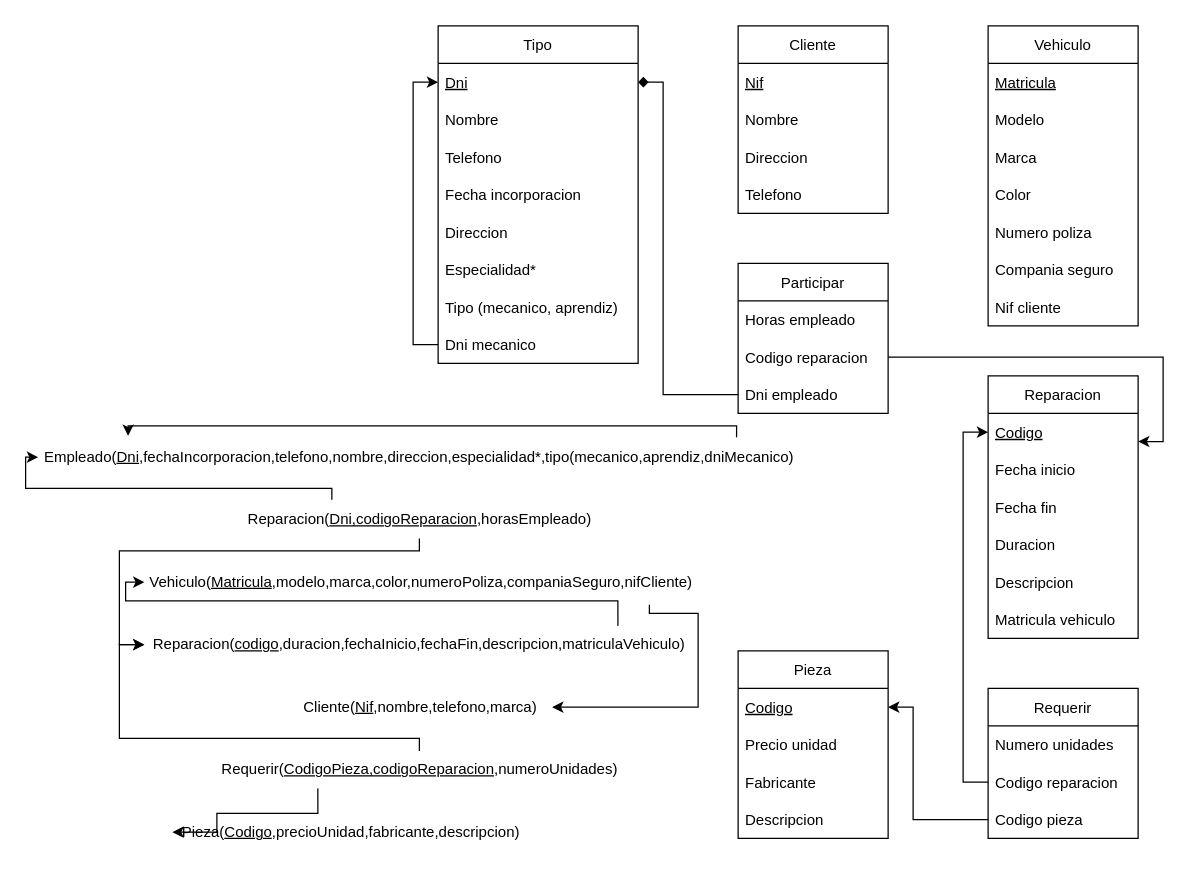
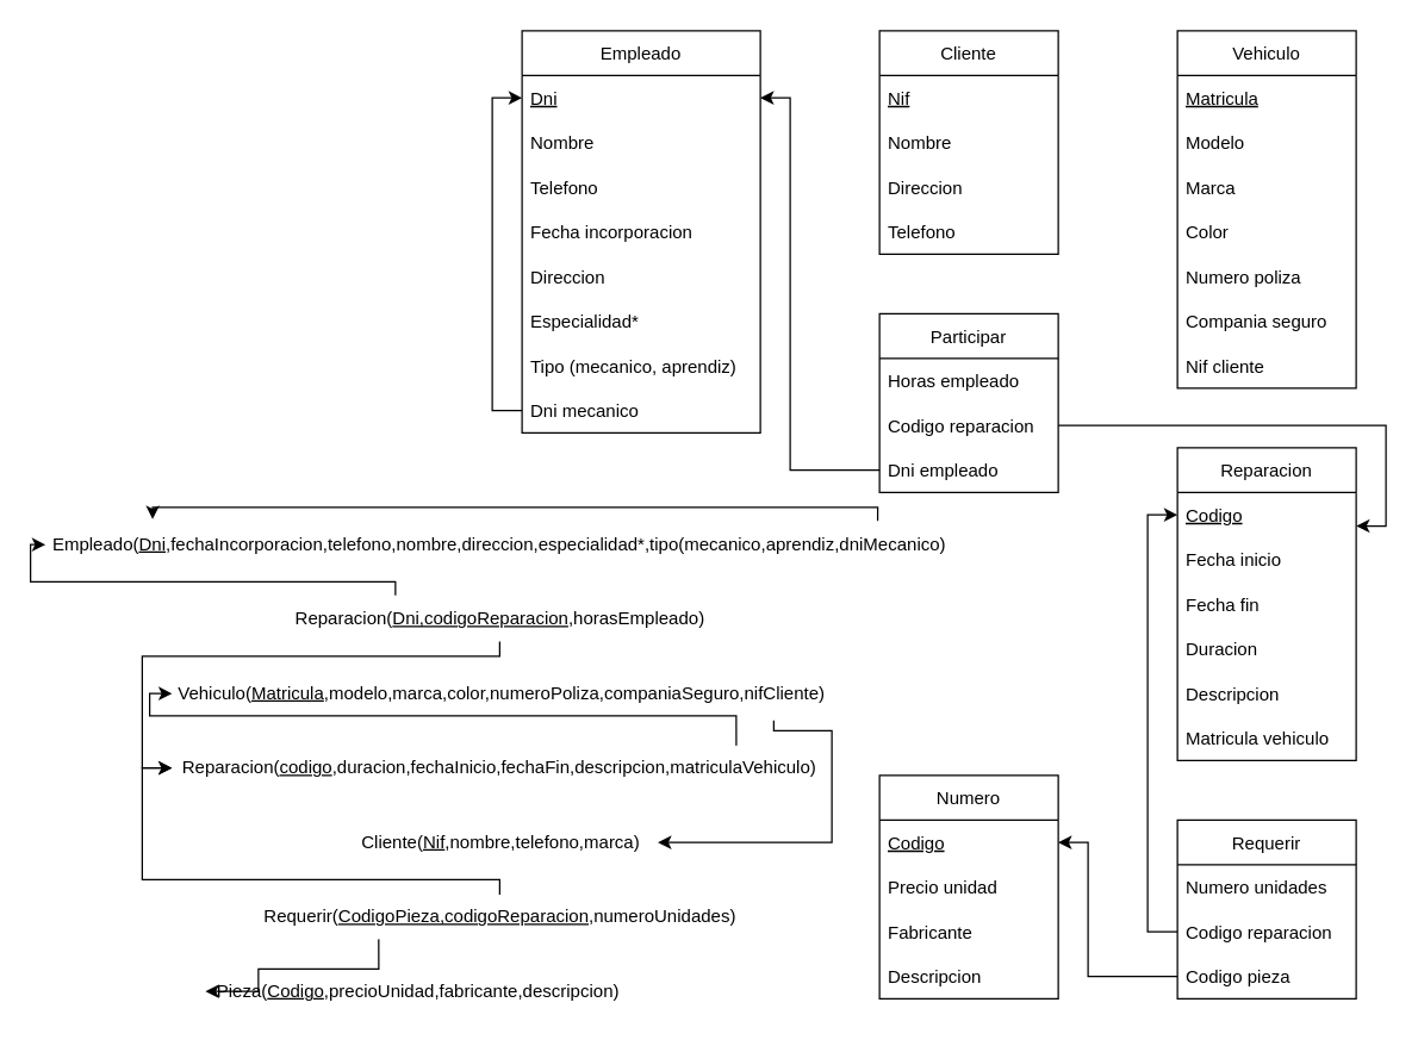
  <mxCell id="0" />
  <mxCell id="1" parent="0" />
  <mxCell id="2" value="Vehiculo" style="swimlane;fontStyle=0;childLayout=stackLayout;horizontal=1;startSize=30;horizontalStack=0;resizeParent=1;resizeParentMax=0;resizeLast=0;collapsible=1;marginBottom=0;" parent="1" vertex="1"><mxGeometry x="790" y="20" width="120" height="240" as="geometry" /></mxCell>
  <mxCell id="3" value="Matricula" style="text;strokeColor=none;fillColor=none;align=left;verticalAlign=middle;spacingLeft=4;spacingRight=4;overflow=hidden;points=[[0,0.5],[1,0.5]];portConstraint=eastwest;rotatable=0;fontStyle=4" parent="2" vertex="1"><mxGeometry y="30" width="120" height="30" as="geometry" /></mxCell>
  <mxCell id="4" value="Modelo" style="text;strokeColor=none;fillColor=none;align=left;verticalAlign=middle;spacingLeft=4;spacingRight=4;overflow=hidden;points=[[0,0.5],[1,0.5]];portConstraint=eastwest;rotatable=0;" parent="2" vertex="1"><mxGeometry y="60" width="120" height="30" as="geometry" /></mxCell>
  <mxCell id="5" value="Marca" style="text;strokeColor=none;fillColor=none;align=left;verticalAlign=middle;spacingLeft=4;spacingRight=4;overflow=hidden;points=[[0,0.5],[1,0.5]];portConstraint=eastwest;rotatable=0;" parent="2" vertex="1"><mxGeometry y="90" width="120" height="30" as="geometry" /></mxCell>
  <mxCell id="6" value="Color" style="text;strokeColor=none;fillColor=none;align=left;verticalAlign=middle;spacingLeft=4;spacingRight=4;overflow=hidden;points=[[0,0.5],[1,0.5]];portConstraint=eastwest;rotatable=0;" parent="2" vertex="1"><mxGeometry y="120" width="120" height="30" as="geometry" /></mxCell>
  <mxCell id="7" value="Numero poliza" style="text;strokeColor=none;fillColor=none;align=left;verticalAlign=middle;spacingLeft=4;spacingRight=4;overflow=hidden;points=[[0,0.5],[1,0.5]];portConstraint=eastwest;rotatable=0;" parent="2" vertex="1"><mxGeometry y="150" width="120" height="30" as="geometry" /></mxCell>
  <mxCell id="8" value="Compania seguro" style="text;strokeColor=none;fillColor=none;align=left;verticalAlign=middle;spacingLeft=4;spacingRight=4;overflow=hidden;points=[[0,0.5],[1,0.5]];portConstraint=eastwest;rotatable=0;" parent="2" vertex="1"><mxGeometry y="180" width="120" height="30" as="geometry" /></mxCell>
  <mxCell id="9" value="Nif cliente" style="text;strokeColor=none;fillColor=none;align=left;verticalAlign=middle;spacingLeft=4;spacingRight=4;overflow=hidden;points=[[0,0.5],[1,0.5]];portConstraint=eastwest;rotatable=0;fontStyle=0" parent="2" vertex="1"><mxGeometry y="210" width="120" height="30" as="geometry" /></mxCell>
  <mxCell id="10" value="Cliente" style="swimlane;fontStyle=0;childLayout=stackLayout;horizontal=1;startSize=30;horizontalStack=0;resizeParent=1;resizeParentMax=0;resizeLast=0;collapsible=1;marginBottom=0;" parent="1" vertex="1"><mxGeometry x="590" y="20" width="120" height="150" as="geometry" /></mxCell>
  <mxCell id="11" value="Nif" style="text;strokeColor=none;fillColor=none;align=left;verticalAlign=middle;spacingLeft=4;spacingRight=4;overflow=hidden;points=[[0,0.5],[1,0.5]];portConstraint=eastwest;rotatable=0;fontStyle=4" parent="10" vertex="1"><mxGeometry y="30" width="120" height="30" as="geometry" /></mxCell>
  <mxCell id="12" value="Nombre" style="text;strokeColor=none;fillColor=none;align=left;verticalAlign=middle;spacingLeft=4;spacingRight=4;overflow=hidden;points=[[0,0.5],[1,0.5]];portConstraint=eastwest;rotatable=0;" parent="10" vertex="1"><mxGeometry y="60" width="120" height="30" as="geometry" /></mxCell>
  <mxCell id="13" value="Direccion" style="text;strokeColor=none;fillColor=none;align=left;verticalAlign=middle;spacingLeft=4;spacingRight=4;overflow=hidden;points=[[0,0.5],[1,0.5]];portConstraint=eastwest;rotatable=0;" parent="10" vertex="1"><mxGeometry y="90" width="120" height="30" as="geometry" /></mxCell>
  <mxCell id="14" value="Telefono" style="text;strokeColor=none;fillColor=none;align=left;verticalAlign=middle;spacingLeft=4;spacingRight=4;overflow=hidden;points=[[0,0.5],[1,0.5]];portConstraint=eastwest;rotatable=0;" parent="10" vertex="1"><mxGeometry y="120" width="120" height="30" as="geometry" /></mxCell>
  <mxCell id="15" value="Reparacion" style="swimlane;fontStyle=0;childLayout=stackLayout;horizontal=1;startSize=30;horizontalStack=0;resizeParent=1;resizeParentMax=0;resizeLast=0;collapsible=1;marginBottom=0;" parent="1" vertex="1"><mxGeometry x="790" y="300" width="120" height="210" as="geometry" /></mxCell>
  <mxCell id="16" value="Codigo" style="text;strokeColor=none;fillColor=none;align=left;verticalAlign=middle;spacingLeft=4;spacingRight=4;overflow=hidden;points=[[0,0.5],[1,0.5]];portConstraint=eastwest;rotatable=0;fontStyle=4" parent="15" vertex="1"><mxGeometry y="30" width="120" height="30" as="geometry" /></mxCell>
  <mxCell id="17" value="Fecha inicio" style="text;strokeColor=none;fillColor=none;align=left;verticalAlign=middle;spacingLeft=4;spacingRight=4;overflow=hidden;points=[[0,0.5],[1,0.5]];portConstraint=eastwest;rotatable=0;" parent="15" vertex="1"><mxGeometry y="60" width="120" height="30" as="geometry" /></mxCell>
  <mxCell id="18" value="Fecha fin" style="text;strokeColor=none;fillColor=none;align=left;verticalAlign=middle;spacingLeft=4;spacingRight=4;overflow=hidden;points=[[0,0.5],[1,0.5]];portConstraint=eastwest;rotatable=0;" parent="15" vertex="1"><mxGeometry y="90" width="120" height="30" as="geometry" /></mxCell>
  <mxCell id="19" value="Duracion" style="text;strokeColor=none;fillColor=none;align=left;verticalAlign=middle;spacingLeft=4;spacingRight=4;overflow=hidden;points=[[0,0.5],[1,0.5]];portConstraint=eastwest;rotatable=0;" parent="15" vertex="1"><mxGeometry y="120" width="120" height="30" as="geometry" /></mxCell>
  <mxCell id="20" value="Descripcion" style="text;strokeColor=none;fillColor=none;align=left;verticalAlign=middle;spacingLeft=4;spacingRight=4;overflow=hidden;points=[[0,0.5],[1,0.5]];portConstraint=eastwest;rotatable=0;" parent="15" vertex="1"><mxGeometry y="150" width="120" height="30" as="geometry" /></mxCell>
  <mxCell id="21" value="Matricula vehiculo" style="text;strokeColor=none;fillColor=none;align=left;verticalAlign=middle;spacingLeft=4;spacingRight=4;overflow=hidden;points=[[0,0.5],[1,0.5]];portConstraint=eastwest;rotatable=0;fontStyle=0" parent="15" vertex="1"><mxGeometry y="180" width="120" height="30" as="geometry" /></mxCell>
  <mxCell id="22" value="Requerir" style="swimlane;fontStyle=0;childLayout=stackLayout;horizontal=1;startSize=30;horizontalStack=0;resizeParent=1;resizeParentMax=0;resizeLast=0;collapsible=1;marginBottom=0;" parent="1" vertex="1"><mxGeometry x="790" y="550" width="120" height="120" as="geometry" /></mxCell>
  <mxCell id="23" value="Numero unidades" style="text;strokeColor=none;fillColor=none;align=left;verticalAlign=middle;spacingLeft=4;spacingRight=4;overflow=hidden;points=[[0,0.5],[1,0.5]];portConstraint=eastwest;rotatable=0;fontStyle=0" parent="22" vertex="1"><mxGeometry y="30" width="120" height="30" as="geometry" /></mxCell>
  <mxCell id="24" value="Codigo reparacion" style="text;strokeColor=none;fillColor=none;align=left;verticalAlign=middle;spacingLeft=4;spacingRight=4;overflow=hidden;points=[[0,0.5],[1,0.5]];portConstraint=eastwest;rotatable=0;" parent="22" vertex="1"><mxGeometry y="60" width="120" height="30" as="geometry" /></mxCell>
  <mxCell id="25" value="Codigo pieza" style="text;strokeColor=none;fillColor=none;align=left;verticalAlign=middle;spacingLeft=4;spacingRight=4;overflow=hidden;points=[[0,0.5],[1,0.5]];portConstraint=eastwest;rotatable=0;" parent="22" vertex="1"><mxGeometry y="90" width="120" height="30" as="geometry" /></mxCell>
- <mxCell id="26" value="Pieza" style="swimlane;fontStyle=0;childLayout=stackLayout;horizontal=1;startSize=30;horizontalStack=0;resizeParent=1;resizeParentMax=0;resizeLast=0;collapsible=1;marginBottom=0;" parent="1" vertex="1"><mxGeometry x="590" y="520" width="120" height="150" as="geometry" /></mxCell>
+ <mxCell id="26" value="Numero" style="swimlane;fontStyle=0;childLayout=stackLayout;horizontal=1;startSize=30;horizontalStack=0;resizeParent=1;resizeParentMax=0;resizeLast=0;collapsible=1;marginBottom=0;" parent="1" vertex="1"><mxGeometry x="590" y="520" width="120" height="150" as="geometry" /></mxCell>
  <mxCell id="27" value="Codigo" style="text;strokeColor=none;fillColor=none;align=left;verticalAlign=middle;spacingLeft=4;spacingRight=4;overflow=hidden;points=[[0,0.5],[1,0.5]];portConstraint=eastwest;rotatable=0;fontStyle=4" parent="26" vertex="1"><mxGeometry y="30" width="120" height="30" as="geometry" /></mxCell>
  <mxCell id="28" value="Precio unidad" style="text;strokeColor=none;fillColor=none;align=left;verticalAlign=middle;spacingLeft=4;spacingRight=4;overflow=hidden;points=[[0,0.5],[1,0.5]];portConstraint=eastwest;rotatable=0;" parent="26" vertex="1"><mxGeometry y="60" width="120" height="30" as="geometry" /></mxCell>
  <mxCell id="29" value="Fabricante" style="text;strokeColor=none;fillColor=none;align=left;verticalAlign=middle;spacingLeft=4;spacingRight=4;overflow=hidden;points=[[0,0.5],[1,0.5]];portConstraint=eastwest;rotatable=0;" parent="26" vertex="1"><mxGeometry y="90" width="120" height="30" as="geometry" /></mxCell>
  <mxCell id="30" value="Descripcion" style="text;strokeColor=none;fillColor=none;align=left;verticalAlign=middle;spacingLeft=4;spacingRight=4;overflow=hidden;points=[[0,0.5],[1,0.5]];portConstraint=eastwest;rotatable=0;" parent="26" vertex="1"><mxGeometry y="120" width="120" height="30" as="geometry" /></mxCell>
  <mxCell id="31" style="edgeStyle=orthogonalEdgeStyle;rounded=0;orthogonalLoop=1;jettySize=auto;html=1;entryX=0;entryY=0.5;entryDx=0;entryDy=0;exitX=0;exitY=0.5;exitDx=0;exitDy=0;" parent="1" source="24" target="16" edge="1"><mxGeometry relative="1" as="geometry"><Array as="points"><mxPoint x="770" y="625" /><mxPoint x="770" y="345" /></Array></mxGeometry></mxCell>
  <mxCell id="32" value="Participar" style="swimlane;fontStyle=0;childLayout=stackLayout;horizontal=1;startSize=30;horizontalStack=0;resizeParent=1;resizeParentMax=0;resizeLast=0;collapsible=1;marginBottom=0;" parent="1" vertex="1"><mxGeometry x="590" y="210" width="120" height="120" as="geometry" /></mxCell>
  <mxCell id="33" value="Horas empleado" style="text;strokeColor=none;fillColor=none;align=left;verticalAlign=middle;spacingLeft=4;spacingRight=4;overflow=hidden;points=[[0,0.5],[1,0.5]];portConstraint=eastwest;rotatable=0;fontStyle=0" parent="32" vertex="1"><mxGeometry y="30" width="120" height="30" as="geometry" /></mxCell>
  <mxCell id="34" value="Codigo reparacion" style="text;strokeColor=none;fillColor=none;align=left;verticalAlign=middle;spacingLeft=4;spacingRight=4;overflow=hidden;points=[[0,0.5],[1,0.5]];portConstraint=eastwest;rotatable=0;" parent="32" vertex="1"><mxGeometry y="60" width="120" height="30" as="geometry" /></mxCell>
  <mxCell id="35" value="Dni empleado" style="text;strokeColor=none;fillColor=none;align=left;verticalAlign=middle;spacingLeft=4;spacingRight=4;overflow=hidden;points=[[0,0.5],[1,0.5]];portConstraint=eastwest;rotatable=0;" parent="32" vertex="1"><mxGeometry y="90" width="120" height="30" as="geometry" /></mxCell>
  <mxCell id="36" style="edgeStyle=orthogonalEdgeStyle;rounded=0;orthogonalLoop=1;jettySize=auto;html=1;entryX=1;entryY=0.25;entryDx=0;entryDy=0;exitX=1;exitY=0.5;exitDx=0;exitDy=0;" parent="1" source="34" target="15" edge="1"><mxGeometry relative="1" as="geometry"><Array as="points"><mxPoint x="930" y="285" /><mxPoint x="930" y="353" /></Array><mxPoint x="720" y="330" as="sourcePoint" /></mxGeometry></mxCell>
- <mxCell id="37" value="Tipo" style="swimlane;fontStyle=0;childLayout=stackLayout;horizontal=1;startSize=30;horizontalStack=0;resizeParent=1;resizeParentMax=0;resizeLast=0;collapsible=1;marginBottom=0;" parent="1" vertex="1"><mxGeometry x="350" y="20" width="160" height="270" as="geometry" /></mxCell>
+ <mxCell id="37" value="Empleado" style="swimlane;fontStyle=0;childLayout=stackLayout;horizontal=1;startSize=30;horizontalStack=0;resizeParent=1;resizeParentMax=0;resizeLast=0;collapsible=1;marginBottom=0;" parent="1" vertex="1"><mxGeometry x="350" y="20" width="160" height="270" as="geometry" /></mxCell>
  <mxCell id="38" value="Dni" style="text;strokeColor=none;fillColor=none;align=left;verticalAlign=middle;spacingLeft=4;spacingRight=4;overflow=hidden;points=[[0,0.5],[1,0.5]];portConstraint=eastwest;rotatable=0;fontStyle=4" parent="37" vertex="1"><mxGeometry y="30" width="160" height="30" as="geometry" /></mxCell>
  <mxCell id="39" value="Nombre" style="text;strokeColor=none;fillColor=none;align=left;verticalAlign=middle;spacingLeft=4;spacingRight=4;overflow=hidden;points=[[0,0.5],[1,0.5]];portConstraint=eastwest;rotatable=0;" parent="37" vertex="1"><mxGeometry y="60" width="160" height="30" as="geometry" /></mxCell>
  <mxCell id="40" value="Telefono" style="text;strokeColor=none;fillColor=none;align=left;verticalAlign=middle;spacingLeft=4;spacingRight=4;overflow=hidden;points=[[0,0.5],[1,0.5]];portConstraint=eastwest;rotatable=0;" parent="37" vertex="1"><mxGeometry y="90" width="160" height="30" as="geometry" /></mxCell>
  <mxCell id="41" value="Fecha incorporacion" style="text;strokeColor=none;fillColor=none;align=left;verticalAlign=middle;spacingLeft=4;spacingRight=4;overflow=hidden;points=[[0,0.5],[1,0.5]];portConstraint=eastwest;rotatable=0;" parent="37" vertex="1"><mxGeometry y="120" width="160" height="30" as="geometry" /></mxCell>
  <mxCell id="42" value="Direccion" style="text;strokeColor=none;fillColor=none;align=left;verticalAlign=middle;spacingLeft=4;spacingRight=4;overflow=hidden;points=[[0,0.5],[1,0.5]];portConstraint=eastwest;rotatable=0;" parent="37" vertex="1"><mxGeometry y="150" width="160" height="30" as="geometry" /></mxCell>
  <mxCell id="43" value="Especialidad*" style="text;strokeColor=none;fillColor=none;align=left;verticalAlign=middle;spacingLeft=4;spacingRight=4;overflow=hidden;points=[[0,0.5],[1,0.5]];portConstraint=eastwest;rotatable=0;" vertex="1" parent="37"><mxGeometry y="180" width="160" height="30" as="geometry" /></mxCell>
  <mxCell id="44" value="Tipo (mecanico, aprendiz)" style="text;strokeColor=none;fillColor=none;align=left;verticalAlign=middle;spacingLeft=4;spacingRight=4;overflow=hidden;points=[[0,0.5],[1,0.5]];portConstraint=eastwest;rotatable=0;" vertex="1" parent="37"><mxGeometry y="210" width="160" height="30" as="geometry" /></mxCell>
  <mxCell id="45" style="edgeStyle=orthogonalEdgeStyle;rounded=0;orthogonalLoop=1;jettySize=auto;html=1;exitX=0;exitY=0.5;exitDx=0;exitDy=0;entryX=0;entryY=0.5;entryDx=0;entryDy=0;" edge="1" parent="37" source="46" target="38"><mxGeometry relative="1" as="geometry" /></mxCell>
  <mxCell id="46" value="Dni mecanico" style="text;strokeColor=none;fillColor=none;align=left;verticalAlign=middle;spacingLeft=4;spacingRight=4;overflow=hidden;points=[[0,0.5],[1,0.5]];portConstraint=eastwest;rotatable=0;" vertex="1" parent="37"><mxGeometry y="240" width="160" height="30" as="geometry" /></mxCell>
- <mxCell id="47" style="edgeStyle=orthogonalEdgeStyle;rounded=0;orthogonalLoop=1;jettySize=auto;html=1;exitX=0;exitY=0.5;exitDx=0;exitDy=0;entryX=1;entryY=0.5;entryDx=0;entryDy=0;endArrow=diamond;" parent="1" source="35" target="38" edge="1"><mxGeometry relative="1" as="geometry"><Array as="points"><mxPoint x="530" y="315" /><mxPoint x="530" y="65" /></Array></mxGeometry></mxCell>
+ <mxCell id="47" style="edgeStyle=orthogonalEdgeStyle;rounded=0;orthogonalLoop=1;jettySize=auto;html=1;exitX=0;exitY=0.5;exitDx=0;exitDy=0;entryX=1;entryY=0.5;entryDx=0;entryDy=0;" parent="1" source="35" target="38" edge="1"><mxGeometry relative="1" as="geometry"><Array as="points"><mxPoint x="530" y="315" /><mxPoint x="530" y="65" /></Array></mxGeometry></mxCell>
  <mxCell id="48" style="edgeStyle=orthogonalEdgeStyle;rounded=0;orthogonalLoop=1;jettySize=auto;html=1;exitX=0;exitY=0.5;exitDx=0;exitDy=0;entryX=1;entryY=0.5;entryDx=0;entryDy=0;" edge="1" parent="1" source="25" target="27"><mxGeometry relative="1" as="geometry"><Array as="points"><mxPoint x="730" y="655" /><mxPoint x="730" y="565" /></Array></mxGeometry></mxCell>
  <mxCell id="49" style="edgeStyle=orthogonalEdgeStyle;rounded=0;orthogonalLoop=1;jettySize=auto;html=1;entryX=0.118;entryY=-0.067;entryDx=0;entryDy=0;entryPerimeter=0;exitX=0.916;exitY=-0.033;exitDx=0;exitDy=0;exitPerimeter=0;" edge="1" parent="1" source="50" target="50"><mxGeometry relative="1" as="geometry"><mxPoint x="230" y="350" as="targetPoint" /><mxPoint x="690" y="350" as="sourcePoint" /><Array as="points"><mxPoint x="589" y="340" /><mxPoint x="102" y="340" /></Array></mxGeometry></mxCell>
  <mxCell id="50" value="Empleado(&lt;u&gt;Dni&lt;/u&gt;,fechaIncorporacion,telefono,nombre,direccion,especialidad*,tipo(mecanico,aprendiz,dniMecanico)" style="text;html=1;strokeColor=none;fillColor=none;align=center;verticalAlign=middle;whiteSpace=wrap;rounded=0;" vertex="1" parent="1"><mxGeometry x="30" y="350" width="610" height="30" as="geometry" /></mxCell>
  <mxCell id="51" style="edgeStyle=orthogonalEdgeStyle;rounded=0;orthogonalLoop=1;jettySize=auto;html=1;exitX=0.861;exitY=0;exitDx=0;exitDy=0;entryX=0;entryY=0.5;entryDx=0;entryDy=0;exitPerimeter=0;" edge="1" parent="1" source="52" target="57"><mxGeometry relative="1" as="geometry"><Array as="points"><mxPoint x="494" y="480" /><mxPoint x="100" y="480" /><mxPoint x="100" y="465" /></Array></mxGeometry></mxCell>
  <mxCell id="52" value="Reparacion(&lt;u&gt;codigo&lt;/u&gt;,duracion,fechaInicio,fechaFin,descripcion,matriculaVehiculo)" style="text;html=1;strokeColor=none;fillColor=none;align=center;verticalAlign=middle;whiteSpace=wrap;rounded=0;" vertex="1" parent="1"><mxGeometry x="115" y="500" width="440" height="30" as="geometry" /></mxCell>
  <mxCell id="53" style="edgeStyle=orthogonalEdgeStyle;rounded=0;orthogonalLoop=1;jettySize=auto;html=1;exitX=0.291;exitY=-0.033;exitDx=0;exitDy=0;entryX=0;entryY=0.5;entryDx=0;entryDy=0;exitPerimeter=0;" edge="1" parent="1" source="55" target="50"><mxGeometry relative="1" as="geometry"><Array as="points"><mxPoint x="265" y="390" /><mxPoint x="20" y="390" /><mxPoint x="20" y="365" /></Array></mxGeometry></mxCell>
  <mxCell id="54" style="edgeStyle=orthogonalEdgeStyle;rounded=0;orthogonalLoop=1;jettySize=auto;html=1;exitX=0.5;exitY=1;exitDx=0;exitDy=0;entryX=0;entryY=0.5;entryDx=0;entryDy=0;" edge="1" parent="1" source="55" target="52"><mxGeometry relative="1" as="geometry"><Array as="points"><mxPoint x="335" y="440" /><mxPoint x="95" y="440" /><mxPoint x="95" y="515" /></Array></mxGeometry></mxCell>
  <mxCell id="55" value="Reparacion(&lt;u&gt;Dni,codigoReparacion&lt;/u&gt;,horasEmpleado)" style="text;html=1;strokeColor=none;fillColor=none;align=center;verticalAlign=middle;whiteSpace=wrap;rounded=0;" vertex="1" parent="1"><mxGeometry x="167.5" y="400" width="335" height="30" as="geometry" /></mxCell>
  <mxCell id="56" style="edgeStyle=orthogonalEdgeStyle;rounded=0;orthogonalLoop=1;jettySize=auto;html=1;exitX=0.913;exitY=1.1;exitDx=0;exitDy=0;entryX=1;entryY=0.5;entryDx=0;entryDy=0;exitPerimeter=0;" edge="1" parent="1" source="57" target="58"><mxGeometry relative="1" as="geometry"><Array as="points"><mxPoint x="519" y="490" /><mxPoint x="558" y="490" /><mxPoint x="558" y="565" /></Array></mxGeometry></mxCell>
  <mxCell id="57" value="Vehiculo(&lt;u&gt;Matricula&lt;/u&gt;,modelo,marca,color,numeroPoliza,companiaSeguro,nifCliente)" style="text;html=1;strokeColor=none;fillColor=none;align=center;verticalAlign=middle;whiteSpace=wrap;rounded=0;" vertex="1" parent="1"><mxGeometry x="115" y="450" width="442.5" height="30" as="geometry" /></mxCell>
  <mxCell id="58" value="Cliente(&lt;u&gt;Nif&lt;/u&gt;,nombre,telefono,marca)" style="text;html=1;strokeColor=none;fillColor=none;align=center;verticalAlign=middle;whiteSpace=wrap;rounded=0;" vertex="1" parent="1"><mxGeometry x="231.25" y="550" width="210" height="30" as="geometry" /></mxCell>
  <mxCell id="59" style="edgeStyle=orthogonalEdgeStyle;rounded=0;orthogonalLoop=1;jettySize=auto;html=1;exitX=0.25;exitY=1;exitDx=0;exitDy=0;entryX=0;entryY=0.5;entryDx=0;entryDy=0;" edge="1" parent="1" source="61" target="62"><mxGeometry relative="1" as="geometry"><Array as="points"><mxPoint x="254" y="650" /><mxPoint x="173" y="650" /><mxPoint x="173" y="665" /></Array></mxGeometry></mxCell>
  <mxCell id="60" style="edgeStyle=orthogonalEdgeStyle;rounded=0;orthogonalLoop=1;jettySize=auto;html=1;exitX=0.5;exitY=0;exitDx=0;exitDy=0;entryX=0;entryY=0.5;entryDx=0;entryDy=0;" edge="1" parent="1" source="61" target="52"><mxGeometry relative="1" as="geometry"><Array as="points"><mxPoint x="335" y="590" /><mxPoint x="95" y="590" /><mxPoint x="95" y="515" /></Array></mxGeometry></mxCell>
  <mxCell id="61" value="Requerir(&lt;u&gt;CodigoPieza,codigoReparacion&lt;/u&gt;,numeroUnidades)" style="text;html=1;strokeColor=none;fillColor=none;align=center;verticalAlign=middle;whiteSpace=wrap;rounded=0;" vertex="1" parent="1"><mxGeometry x="172.5" y="600" width="325" height="30" as="geometry" /></mxCell>
  <mxCell id="62" value="Pieza(&lt;u&gt;Codigo&lt;/u&gt;,precioUnidad,fabricante,descripcion)" style="text;html=1;strokeColor=none;fillColor=none;align=center;verticalAlign=middle;whiteSpace=wrap;rounded=0;" vertex="1" parent="1"><mxGeometry x="137.5" y="650" width="285" height="30" as="geometry" /></mxCell>
